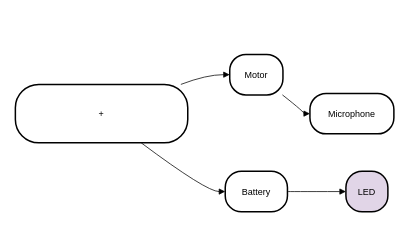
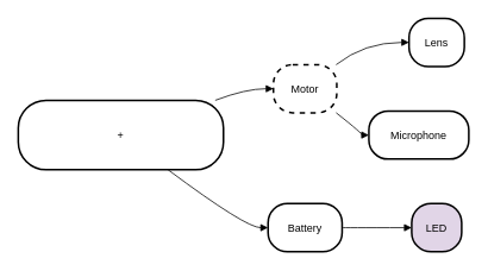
  <mxCell id="0" />
  <mxCell id="1" parent="0" />
  <mxCell id="2" value="+" style="rounded=1;arcSize=40;strokeWidth=2" vertex="1" parent="1"><mxGeometry x="20" y="112" width="230" height="78" as="geometry" /></mxCell>
- <mxCell id="3" value="Motor" style="rounded=1;arcSize=40;strokeWidth=2" vertex="1" parent="1"><mxGeometry x="306" y="72" width="71" height="54" as="geometry" /></mxCell>
+ <mxCell id="3" value="Motor" style="rounded=1;arcSize=40;strokeWidth=2;dashed=1;" vertex="1" parent="1"><mxGeometry x="306" y="72" width="71" height="54" as="geometry" /></mxCell>
+ <mxCell id="4" value="Lens" style="rounded=1;arcSize=40;strokeWidth=2" vertex="1" parent="1"><mxGeometry x="458" y="20" width="62" height="54" as="geometry" /></mxCell>
  <mxCell id="5" value="Microphone" style="rounded=1;arcSize=40;strokeWidth=2" vertex="1" parent="1"><mxGeometry x="413" y="124" width="112" height="54" as="geometry" /></mxCell>
  <mxCell id="6" value="Battery" style="rounded=1;arcSize=40;strokeWidth=2" vertex="1" parent="1"><mxGeometry x="300" y="228" width="83" height="54" as="geometry" /></mxCell>
  <mxCell id="7" value="LED" style="rounded=1;arcSize=40;strokeWidth=2;fillColor=#e1d5e7;" vertex="1" parent="1"><mxGeometry x="461" y="228" width="56" height="54" as="geometry" /></mxCell>
  <mxCell id="8" value="" style="curved=1;startArrow=none;endArrow=block;exitX=0.96;exitY=0;entryX=0;entryY=0.5;" edge="1" parent="1" source="2" target="3"><mxGeometry relative="1" as="geometry"><Array as="points"><mxPoint x="275" y="99" /></Array></mxGeometry></mxCell>
+ <mxCell id="9" value="" style="curved=1;startArrow=none;endArrow=block;exitX=0.99;exitY=0;entryX=0;entryY=0.5;" edge="1" parent="1" source="3" target="4"><mxGeometry relative="1" as="geometry"><Array as="points"><mxPoint x="408" y="47" /></Array></mxGeometry></mxCell>
  <mxCell id="10" value="" style="curved=1;startArrow=none;endArrow=block;exitX=0.99;exitY=1;entryX=0;entryY=0.5;" edge="1" parent="1" source="3" target="5"><mxGeometry relative="1" as="geometry"><Array as="points"><mxPoint x="408" y="151" /></Array></mxGeometry></mxCell>
  <mxCell id="11" value="" style="curved=1;startArrow=none;endArrow=block;exitX=0.73;exitY=1;entryX=0;entryY=0.5;" edge="1" parent="1" source="2" target="6"><mxGeometry relative="1" as="geometry"><Array as="points"><mxPoint x="275" y="255" /></Array></mxGeometry></mxCell>
  <mxCell id="12" value="" style="curved=1;startArrow=none;endArrow=block;exitX=1;exitY=0.5;entryX=0;entryY=0.5;" edge="1" parent="1" source="6" target="7"><mxGeometry relative="1" as="geometry"><Array as="points" /></mxGeometry></mxCell>
